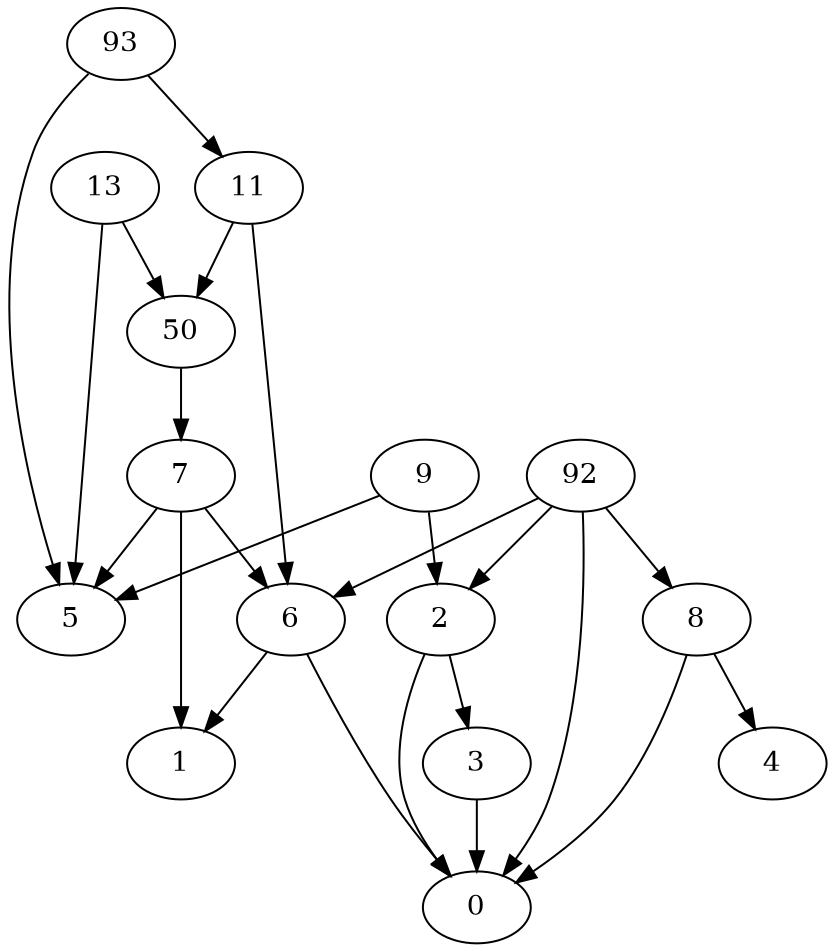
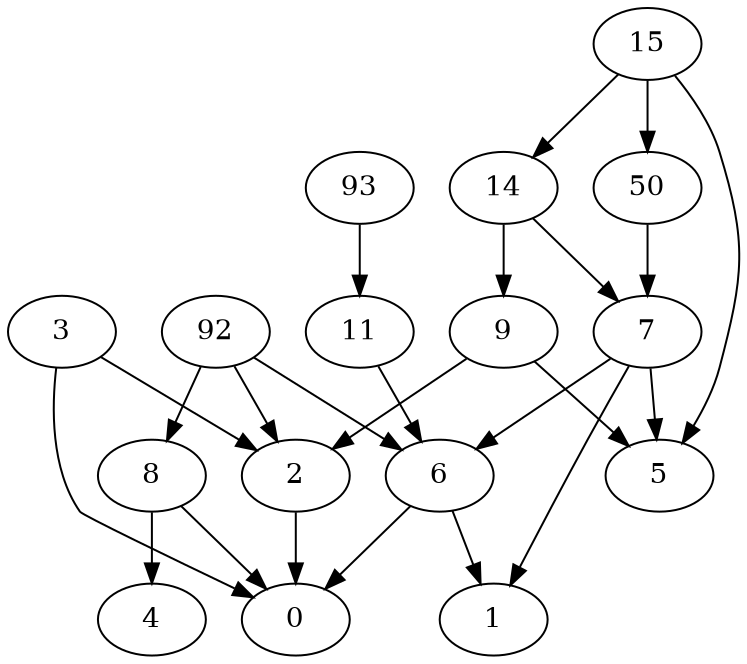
  digraph {
    node [Weight=3]
    edge [Weight=11]
    n1 [Weight=4 label=93]
    11 [Weight=8]
    5 [Weight=8]
    n4 [label=50]
    6 [Weight=7]
-   15 [Weight=5 label=13]
+   15 [Weight=5]
+   14 [Weight=4]
    7 [Weight=2]
    9
    0 [Weight=2]
    1
    2 [Weight=9]
    n13 [Weight=9 label=92]
    8
    4 [Weight=4]
    3 [Weight=5]
    n1 -> 11 [Weight=37]
-   n1 -> 5 [Weight=21]
-   11 -> n4 [Weight=21]
    11 -> 6 [Weight=42]
    n4 -> 7 [Weight=27]
    6 -> 0 [Weight=53]
    6 -> 1 [Weight=53]
    15 -> 5 [Weight=32]
    15 -> n4
+   15 -> 14 [Weight=42]
+   14 -> 7
+   14 -> 9
    7 -> 5 [Weight=53]
    7 -> 6 [Weight=32]
    7 -> 1 [Weight=37]
    9 -> 5 [Weight=53]
    9 -> 2 [Weight=32]
    2 -> 0 [Weight=32]
    n13 -> 6 [Weight=32]
-   n13 -> 0 [Weight=42]
    n13 -> 2
    n13 -> 8
    8 -> 0 [Weight=16]
    8 -> 4 [Weight=48]
    3 -> 0 [Weight=21]
-   2 -> 3
+   3 -> 2
  }
